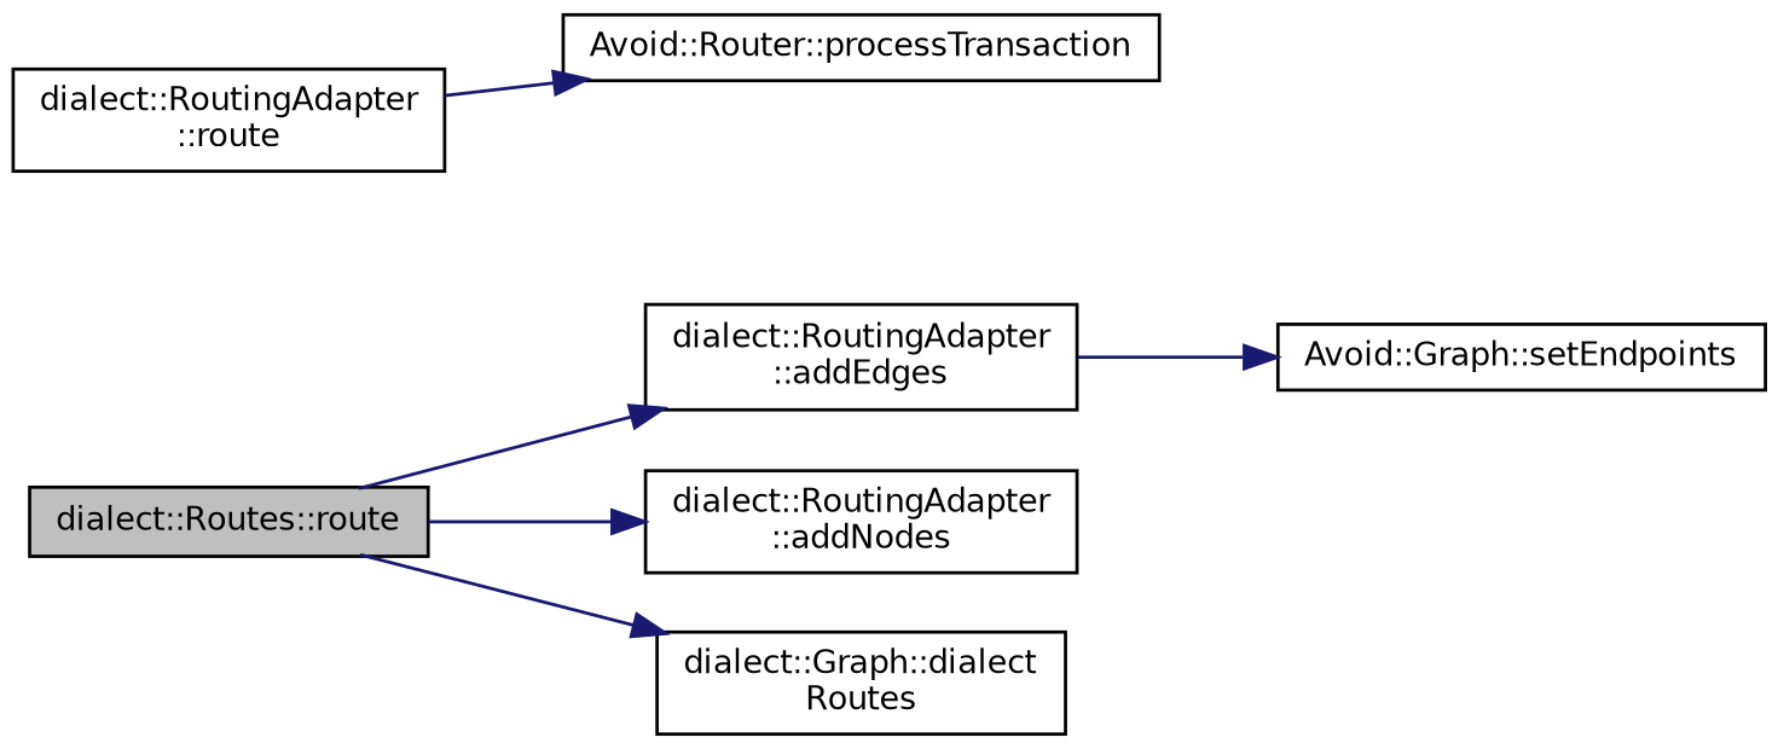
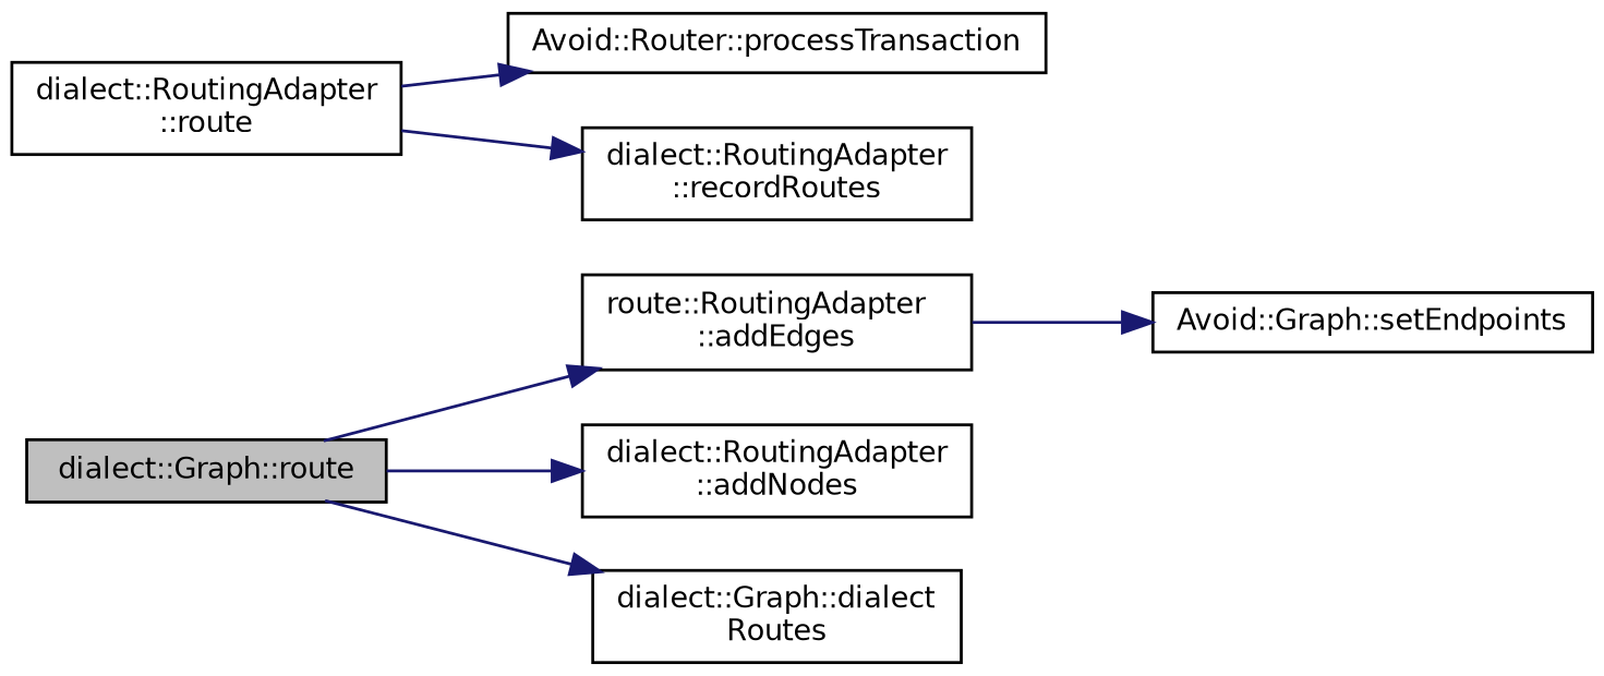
  digraph {
    rankdir=LR
    node [color=black fillcolor=white fontname=Helvetica fontsize=10 shape=record style=filled]
    edge [color=midnightblue fontname=Helvetica fontsize=10 labelfontname=Helvetica labelfontsize=10 style=solid]
-   n1 [fillcolor=grey75 fontcolor=black height=0.2 label="dialect::Routes::route" width=0.4]
-   n2 [height=0.2 label="dialect::RoutingAdapter\l::addEdges" width=0.4]
+   n1 [fillcolor=grey75 fontcolor=black height=0.2 label="dialect::Graph::route" width=0.4]
+   n2 [height=0.2 label="route::RoutingAdapter\l::addEdges" width=0.4]
    n3 [height=0.2 label="dialect::RoutingAdapter\l::addNodes" width=0.4]
    n4 [height=0.2 label="dialect::Graph::dialect\lRoutes" width=0.4]
    n5 [height=0.2 label="Avoid::Graph::setEndpoints" width=0.4]
    n6 [height=0.2 label="dialect::RoutingAdapter\l::route" width=0.4]
    n7 [height=0.2 label="Avoid::Router::processTransaction" width=0.4]
+   n8 [height=0.2 label="dialect::RoutingAdapter\l::recordRoutes" width=0.4]
    n1 -> n2
    n1 -> n3
    n1 -> n4
    n2 -> n5
    n6 -> n7
+   n6 -> n8
  }
